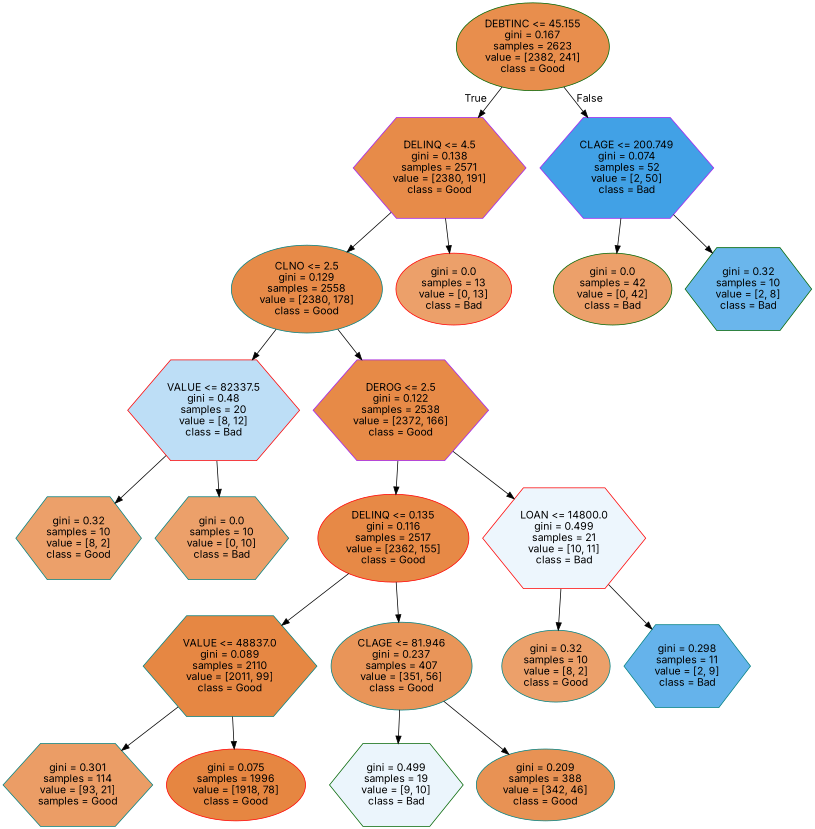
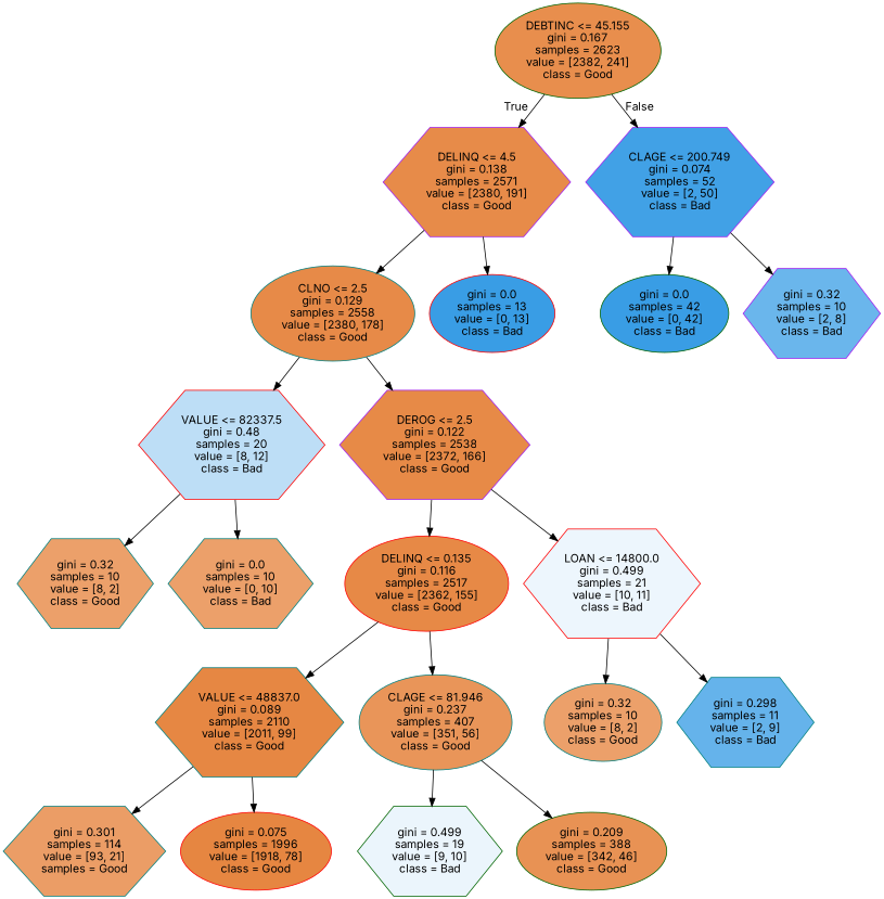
  digraph {
    fontname=Inter
    node [color=teal fillcolor="#eca06a" fontname=Inter shape=hexagon style=filled]
    edge [fontname=Inter]
    n1 [color=darkgreen fillcolor="#e88e4d" label="DEBTINC <= 45.155\ngini = 0.167\nsamples = 2623\nvalue = [2382, 241]\nclass = Good" shape=ellipse]
    n2 [color=purple fillcolor="#e78b49" label="DELINQ <= 4.5\ngini = 0.138\nsamples = 2571\nvalue = [2380, 191]\nclass = Good"]
    n3 [color=purple fillcolor="#41a1e6" label="CLAGE <= 200.749\ngini = 0.074\nsamples = 52\nvalue = [2, 50]\nclass = Bad"]
    n4 [fillcolor="#e78a48" label="CLNO <= 2.5\ngini = 0.129\nsamples = 2558\nvalue = [2380, 178]\nclass = Good" shape=ellipse]
-   n5 [color=red label="gini = 0.0\nsamples = 13\nvalue = [0, 13]\nclass = Bad" shape=ellipse]
-   n6 [color=darkgreen label="gini = 0.0\nsamples = 42\nvalue = [0, 42]\nclass = Bad" shape=ellipse]
-   n7 [color=darkgreen fillcolor="#6ab6ec" label="gini = 0.32\nsamples = 10\nvalue = [2, 8]\nclass = Bad"]
+   n5 [color=red fillcolor="#399de5" label="gini = 0.0\nsamples = 13\nvalue = [0, 13]\nclass = Bad" shape=ellipse]
+   n6 [color=darkgreen fillcolor="#399de5" label="gini = 0.0\nsamples = 42\nvalue = [0, 42]\nclass = Bad" shape=ellipse]
+   n7 [color=purple fillcolor="#6ab6ec" label="gini = 0.32\nsamples = 10\nvalue = [2, 8]\nclass = Bad"]
    n8 [color=red fillcolor="#bddef6" label="VALUE <= 82337.5\ngini = 0.48\nsamples = 20\nvalue = [8, 12]\nclass = Bad"]
    n9 [color=purple fillcolor="#e78a47" label="DEROG <= 2.5\ngini = 0.122\nsamples = 2538\nvalue = [2372, 166]\nclass = Good"]
    n10 [label="gini = 0.32\nsamples = 10\nvalue = [8, 2]\nclass = Good"]
    n11 [label="gini = 0.0\nsamples = 10\nvalue = [0, 10]\nclass = Bad"]
    n12 [color=red fillcolor="#e78946" label="DELINQ <= 0.135\ngini = 0.116\nsamples = 2517\nvalue = [2362, 155]\nclass = Good" shape=ellipse]
    n13 [color=red fillcolor="#edf6fd" label="LOAN <= 14800.0\ngini = 0.499\nsamples = 21\nvalue = [10, 11]\nclass = Bad"]
    n14 [fillcolor="#e68743" label="VALUE <= 48837.0\ngini = 0.089\nsamples = 2110\nvalue = [2011, 99]\nclass = Good"]
    n15 [fillcolor="#e99559" label="CLAGE <= 81.946\ngini = 0.237\nsamples = 407\nvalue = [351, 56]\nclass = Good" shape=ellipse]
    n16 [label="gini = 0.32\nsamples = 10\nvalue = [8, 2]\nclass = Good" shape=ellipse]
    n17 [fillcolor="#65b3eb" label="gini = 0.298\nsamples = 11\nvalue = [2, 9]\nclass = Bad"]
    n18 [fillcolor="#eb9d66" label="gini = 0.301\nsamples = 114\nvalue = [93, 21]\nsamples = Good"]
    n19 [color=red fillcolor="#e68641" label="gini = 0.075\nsamples = 1996\nvalue = [1918, 78]\nclass = Good" shape=ellipse]
    n20 [color=darkgreen fillcolor="#ebf5fc" label="gini = 0.499\nsamples = 19\nvalue = [9, 10]\nclass = Bad"]
-   n21 [fillcolor="#e89254" label="gini = 0.209\nsamples = 388\nvalue = [342, 46]\nclass = Good" shape=ellipse]
+   n21 [color=darkgreen fillcolor="#e89254" label="gini = 0.209\nsamples = 388\nvalue = [342, 46]\nclass = Good" shape=ellipse]
    n1 -> n2 [headlabel=True labelangle=45 labeldistance=2.5]
    n1 -> n3 [headlabel=False labelangle=-45 labeldistance=2.5]
    n2 -> n4
    n2 -> n5
    n3 -> n6
    n3 -> n7
    n4 -> n8
    n4 -> n9
    n8 -> n10
    n8 -> n11
    n9 -> n12
    n9 -> n13
    n12 -> n14
    n12 -> n15
    n13 -> n16
    n13 -> n17
    n14 -> n18
    n14 -> n19
    n15 -> n20
    n15 -> n21
  }
